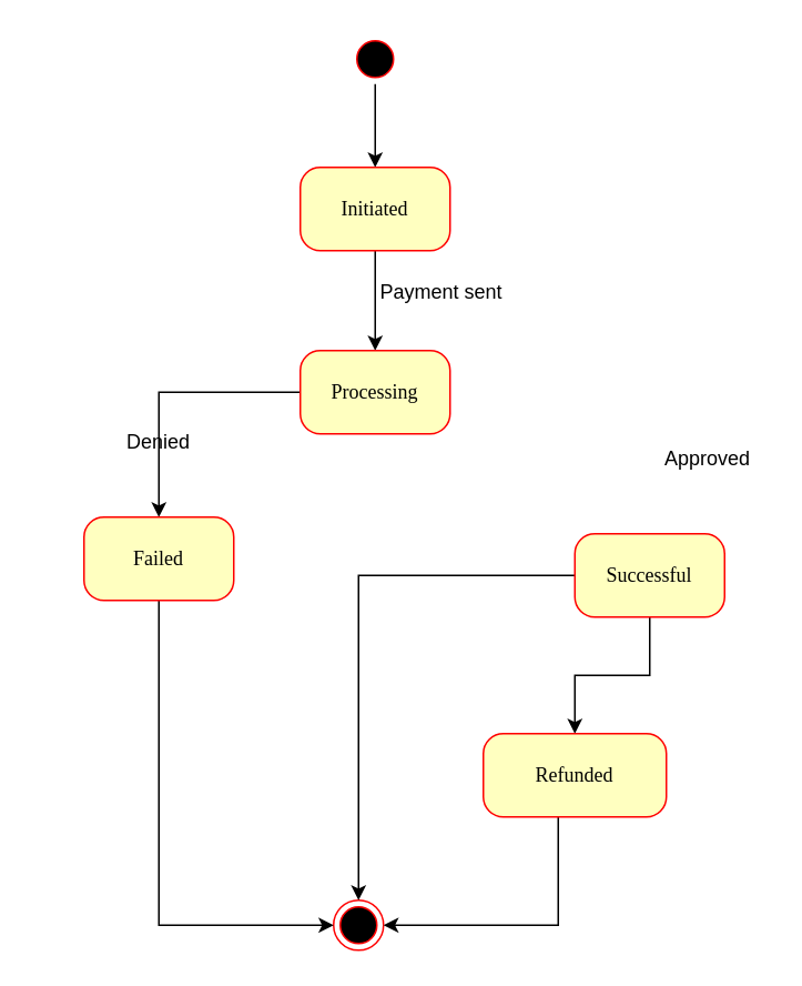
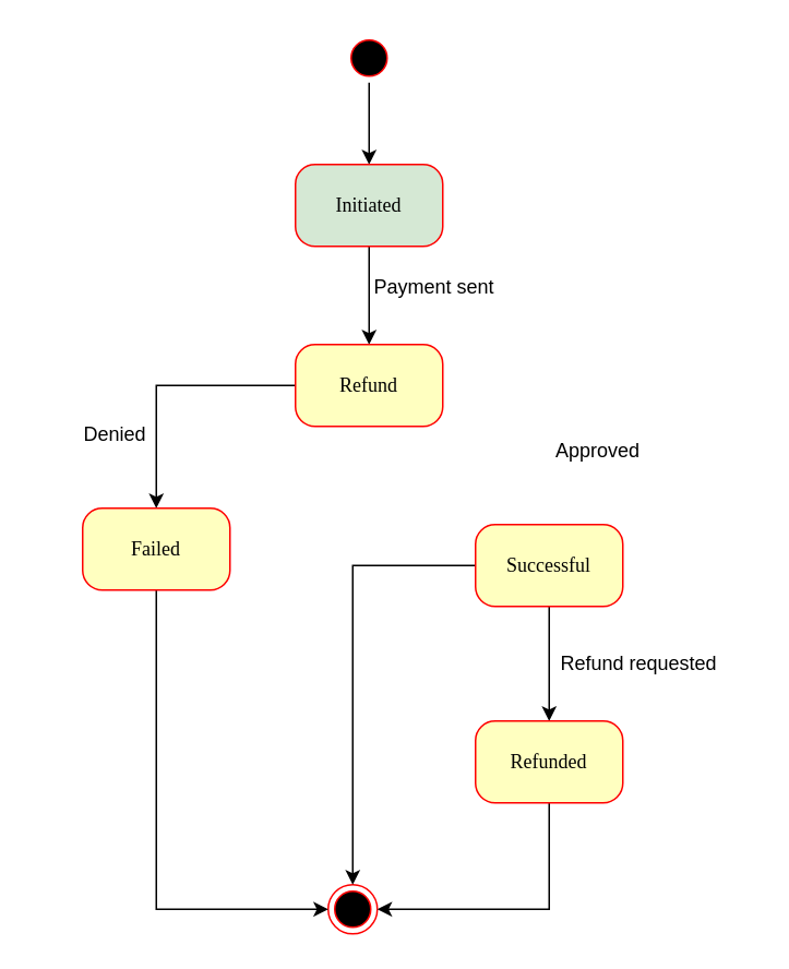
  <mxCell id="0" />
  <mxCell id="1" parent="0" />
  <mxCell id="2" style="edgeStyle=orthogonalEdgeStyle;rounded=0;orthogonalLoop=1;jettySize=auto;html=1;entryX=0.5;entryY=0;entryDx=0;entryDy=0;" edge="1" parent="1" source="3" target="5"><mxGeometry relative="1" as="geometry" /></mxCell>
  <mxCell id="3" value="" style="ellipse;html=1;shape=startState;fillColor=#000000;strokeColor=#ff0000;rounded=1;shadow=0;comic=0;labelBackgroundColor=none;fontFamily=Verdana;fontSize=12;fontColor=#000000;align=center;direction=south;" vertex="1" parent="1"><mxGeometry x="210" y="20" width="30" height="30" as="geometry" /></mxCell>
  <mxCell id="4" style="edgeStyle=orthogonalEdgeStyle;rounded=0;orthogonalLoop=1;jettySize=auto;html=1;entryX=0.5;entryY=0;entryDx=0;entryDy=0;strokeColor=light-dark(#000000,#EDEDED);" edge="1" parent="1" source="5" target="8"><mxGeometry relative="1" as="geometry" /></mxCell>
- <mxCell id="5" value="Initiated" style="rounded=1;whiteSpace=wrap;html=1;arcSize=24;fillColor=#ffffc0;strokeColor=#ff0000;shadow=0;comic=0;labelBackgroundColor=none;fontFamily=Verdana;fontSize=12;fontColor=#000000;align=center;" vertex="1" parent="1"><mxGeometry x="180" y="100" width="90" height="50" as="geometry" /></mxCell>
+ <mxCell id="5" value="Initiated" style="rounded=1;whiteSpace=wrap;html=1;arcSize=24;fillColor=#d5e8d4;strokeColor=#ff0000;shadow=0;comic=0;labelBackgroundColor=none;fontFamily=Verdana;fontSize=12;fontColor=#000000;align=center;" vertex="1" parent="1"><mxGeometry x="180" y="100" width="90" height="50" as="geometry" /></mxCell>
  <mxCell id="6" value="" style="ellipse;html=1;shape=endState;fillColor=#000000;strokeColor=#ff0000;rounded=1;shadow=0;comic=0;labelBackgroundColor=none;fontFamily=Verdana;fontSize=12;fontColor=#000000;align=center;" vertex="1" parent="1"><mxGeometry x="200" y="540" width="30" height="30" as="geometry" /></mxCell>
  <mxCell id="7" style="edgeStyle=orthogonalEdgeStyle;rounded=0;orthogonalLoop=1;jettySize=auto;html=1;entryX=0.5;entryY=0;entryDx=0;entryDy=0;" edge="1" parent="1" source="8" target="11"><mxGeometry relative="1" as="geometry" /></mxCell>
- <mxCell id="8" value="Processing" style="rounded=1;whiteSpace=wrap;html=1;arcSize=24;fillColor=#ffffc0;strokeColor=#ff0000;shadow=0;comic=0;labelBackgroundColor=none;fontFamily=Verdana;fontSize=12;fontColor=#000000;align=center;" vertex="1" parent="1"><mxGeometry x="180" y="210" width="90" height="50" as="geometry" /></mxCell>
+ <mxCell id="8" value="Refund" style="rounded=1;whiteSpace=wrap;html=1;arcSize=24;fillColor=#ffffc0;strokeColor=#ff0000;shadow=0;comic=0;labelBackgroundColor=none;fontFamily=Verdana;fontSize=12;fontColor=#000000;align=center;" vertex="1" parent="1"><mxGeometry x="180" y="210" width="90" height="50" as="geometry" /></mxCell>
  <mxCell id="9" value="Payment sent" style="text;html=1;align=center;verticalAlign=middle;whiteSpace=wrap;rounded=0;" vertex="1" parent="1"><mxGeometry x="210" y="160" width="110" height="30" as="geometry" /></mxCell>
  <mxCell id="10" style="edgeStyle=orthogonalEdgeStyle;rounded=0;orthogonalLoop=1;jettySize=auto;html=1;entryX=0;entryY=0.5;entryDx=0;entryDy=0;" edge="1" parent="1" source="11" target="6"><mxGeometry relative="1" as="geometry"><Array as="points"><mxPoint x="95" y="555" /></Array></mxGeometry></mxCell>
  <mxCell id="11" value="Failed" style="rounded=1;whiteSpace=wrap;html=1;arcSize=24;fillColor=#ffffc0;strokeColor=#ff0000;shadow=0;comic=0;labelBackgroundColor=none;fontFamily=Verdana;fontSize=12;fontColor=#000000;align=center;" vertex="1" parent="1"><mxGeometry x="50" y="310" width="90" height="50" as="geometry" /></mxCell>
  <mxCell id="12" style="edgeStyle=orthogonalEdgeStyle;rounded=0;orthogonalLoop=1;jettySize=auto;html=1;entryX=0.5;entryY=0;entryDx=0;entryDy=0;" edge="1" parent="1" source="14" target="18"><mxGeometry relative="1" as="geometry" /></mxCell>
  <mxCell id="13" style="edgeStyle=orthogonalEdgeStyle;rounded=0;orthogonalLoop=1;jettySize=auto;html=1;entryX=0.5;entryY=0;entryDx=0;entryDy=0;" edge="1" parent="1" source="14" target="6"><mxGeometry relative="1" as="geometry" /></mxCell>
- <mxCell id="14" value="Successful" style="rounded=1;whiteSpace=wrap;html=1;arcSize=24;fillColor=#ffffc0;strokeColor=#ff0000;shadow=0;comic=0;labelBackgroundColor=none;fontFamily=Verdana;fontSize=12;fontColor=#000000;align=center;" vertex="1" parent="1"><mxGeometry x="345" y="320" width="90" height="50" as="geometry" /></mxCell>
- <mxCell id="15" value="Approved " style="text;html=1;align=center;verticalAlign=middle;whiteSpace=wrap;rounded=0;" vertex="1" parent="1"><mxGeometry x="380" y="260" width="90" height="30" as="geometry" /></mxCell>
+ <mxCell id="14" value="Successful" style="rounded=1;whiteSpace=wrap;html=1;arcSize=24;fillColor=#ffffc0;strokeColor=#ff0000;shadow=0;comic=0;labelBackgroundColor=none;fontFamily=Verdana;fontSize=12;fontColor=#000000;align=center;" vertex="1" parent="1"><mxGeometry x="290" y="320" width="90" height="50" as="geometry" /></mxCell>
+ <mxCell id="15" value="Approved " style="text;html=1;align=center;verticalAlign=middle;whiteSpace=wrap;rounded=0;" vertex="1" parent="1"><mxGeometry x="320" y="260" width="90" height="30" as="geometry" /></mxCell>
+ <mxCell id="16" value="Refund requested" style="text;html=1;align=center;verticalAlign=middle;whiteSpace=wrap;rounded=0;" vertex="1" parent="1"><mxGeometry x="320" y="390" width="140" height="30" as="geometry" /></mxCell>
  <mxCell id="17" style="edgeStyle=orthogonalEdgeStyle;rounded=0;orthogonalLoop=1;jettySize=auto;html=1;" edge="1" parent="1" source="18" target="6"><mxGeometry relative="1" as="geometry"><Array as="points"><mxPoint x="335" y="555" /></Array></mxGeometry></mxCell>
- <mxCell id="18" value="Refunded" style="rounded=1;whiteSpace=wrap;html=1;arcSize=24;fillColor=#ffffc0;strokeColor=#ff0000;shadow=0;comic=0;labelBackgroundColor=none;fontFamily=Verdana;fontSize=12;fontColor=#000000;align=center;" vertex="1" parent="1"><mxGeometry x="290" y="440" width="110" height="50" as="geometry" /></mxCell>
- <mxCell id="19" value="Denied" style="text;html=1;align=center;verticalAlign=middle;whiteSpace=wrap;rounded=0;" vertex="1" parent="1"><mxGeometry x="45" y="250" width="100" height="30" as="geometry" /></mxCell>
+ <mxCell id="18" value="Refunded" style="rounded=1;whiteSpace=wrap;html=1;arcSize=24;fillColor=#ffffc0;strokeColor=#ff0000;shadow=0;comic=0;labelBackgroundColor=none;fontFamily=Verdana;fontSize=12;fontColor=#000000;align=center;" vertex="1" parent="1"><mxGeometry x="290" y="440" width="90" height="50" as="geometry" /></mxCell>
+ <mxCell id="19" value="Denied" style="text;html=1;align=center;verticalAlign=middle;whiteSpace=wrap;rounded=0;" vertex="1" parent="1"><mxGeometry x="20" y="250" width="100" height="30" as="geometry" /></mxCell>
